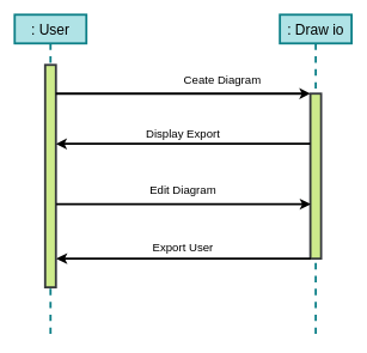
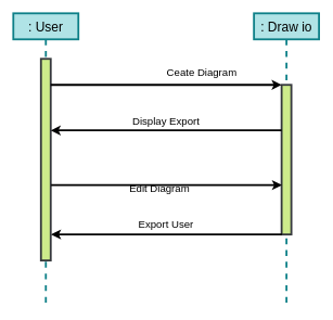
  <mxCell id="0" />
  <mxCell id="1" parent="0" />
  <mxCell id="2" value=": User" style="shape=umlLifeline;perimeter=lifelinePerimeter;whiteSpace=wrap;html=1;container=1;dropTarget=0;collapsible=0;recursiveResize=0;outlineConnect=0;portConstraint=eastwest;newEdgeStyle={&quot;curved&quot;:0,&quot;rounded&quot;:0};strokeWidth=3;fontStyle=0;fontSize=20;fillColor=#b0e3e6;strokeColor=#0e8088;" vertex="1" parent="1"><mxGeometry x="20" y="20" width="100" height="450" as="geometry" /></mxCell>
  <mxCell id="3" value="" style="html=1;points=[[0,0,0,0,5],[0,1,0,0,-5],[1,0,0,0,5],[1,1,0,0,-5]];perimeter=orthogonalPerimeter;outlineConnect=0;targetShapes=umlLifeline;portConstraint=eastwest;newEdgeStyle={&quot;curved&quot;:0,&quot;rounded&quot;:0};strokeWidth=3;fillColor=#cdeb8b;strokeColor=#36393d;" vertex="1" parent="2"><mxGeometry x="42.5" y="70" width="15" height="310" as="geometry" /></mxCell>
  <mxCell id="4" value=": Draw io" style="shape=umlLifeline;perimeter=lifelinePerimeter;whiteSpace=wrap;html=1;container=1;dropTarget=0;collapsible=0;recursiveResize=0;outlineConnect=0;portConstraint=eastwest;newEdgeStyle={&quot;curved&quot;:0,&quot;rounded&quot;:0};strokeWidth=3;fontStyle=0;fontSize=20;fillColor=#b0e3e6;strokeColor=#0e8088;" vertex="1" parent="1"><mxGeometry x="390" y="20" width="100" height="450" as="geometry" /></mxCell>
  <mxCell id="5" value="" style="html=1;points=[[0,0,0,0,5],[0,1,0,0,-5],[1,0,0,0,5],[1,1,0,0,-5]];perimeter=orthogonalPerimeter;outlineConnect=0;targetShapes=umlLifeline;portConstraint=eastwest;newEdgeStyle={&quot;curved&quot;:0,&quot;rounded&quot;:0};strokeWidth=3;fillColor=#cdeb8b;strokeColor=#36393d;" vertex="1" parent="4"><mxGeometry x="42.5" y="110" width="15" height="230" as="geometry" /></mxCell>
  <mxCell id="6" style="edgeStyle=orthogonalEdgeStyle;rounded=0;orthogonalLoop=1;jettySize=auto;html=1;curved=0;strokeWidth=3;" edge="1" parent="1" source="3" target="5"><mxGeometry relative="1" as="geometry"><Array as="points"><mxPoint x="170" y="130" /><mxPoint x="170" y="130" /></Array></mxGeometry></mxCell>
  <mxCell id="7" value="Ceate Diagram" style="text;html=1;align=center;verticalAlign=middle;whiteSpace=wrap;rounded=0;fontSize=16;" vertex="1" parent="1"><mxGeometry x="246" y="96" width="128" height="30" as="geometry" /></mxCell>
  <mxCell id="8" style="edgeStyle=orthogonalEdgeStyle;rounded=0;orthogonalLoop=1;jettySize=auto;html=1;curved=0;strokeWidth=3;" edge="1" parent="1" source="5" target="3"><mxGeometry relative="1" as="geometry"><Array as="points"><mxPoint x="170" y="200" /><mxPoint x="170" y="200" /></Array></mxGeometry></mxCell>
  <mxCell id="9" value="Display Export" style="text;html=1;align=center;verticalAlign=middle;whiteSpace=wrap;rounded=0;fontSize=16;" vertex="1" parent="1"><mxGeometry x="191" y="170" width="128" height="30" as="geometry" /></mxCell>
  <mxCell id="10" style="edgeStyle=orthogonalEdgeStyle;rounded=0;orthogonalLoop=1;jettySize=auto;html=1;curved=0;strokeWidth=3;" edge="1" parent="1"><mxGeometry relative="1" as="geometry"><mxPoint x="78" y="284" as="sourcePoint" /><mxPoint x="433" y="284" as="targetPoint" /><Array as="points"><mxPoint x="170" y="284" /><mxPoint x="170" y="284" /></Array></mxGeometry></mxCell>
- <mxCell id="11" value="Edit Diagram" style="text;html=1;align=center;verticalAlign=middle;whiteSpace=wrap;rounded=0;fontSize=16;" vertex="1" parent="1"><mxGeometry x="191" y="250" width="128" height="30" as="geometry" /></mxCell>
+ <mxCell id="11" value="Edit Diagram" style="text;html=1;align=center;verticalAlign=middle;whiteSpace=wrap;rounded=0;fontSize=16;" vertex="1" parent="1"><mxGeometry x="181" y="275" width="128" height="30" as="geometry" /></mxCell>
  <mxCell id="12" style="edgeStyle=orthogonalEdgeStyle;rounded=0;orthogonalLoop=1;jettySize=auto;html=1;curved=0;strokeWidth=3;" edge="1" parent="1"><mxGeometry relative="1" as="geometry"><mxPoint x="433" y="360" as="sourcePoint" /><mxPoint x="78" y="360" as="targetPoint" /><Array as="points"><mxPoint x="170" y="360" /><mxPoint x="170" y="360" /></Array></mxGeometry></mxCell>
  <mxCell id="13" value="Export User" style="text;html=1;align=center;verticalAlign=middle;whiteSpace=wrap;rounded=0;fontSize=16;" vertex="1" parent="1"><mxGeometry x="191" y="330" width="128" height="30" as="geometry" /></mxCell>
